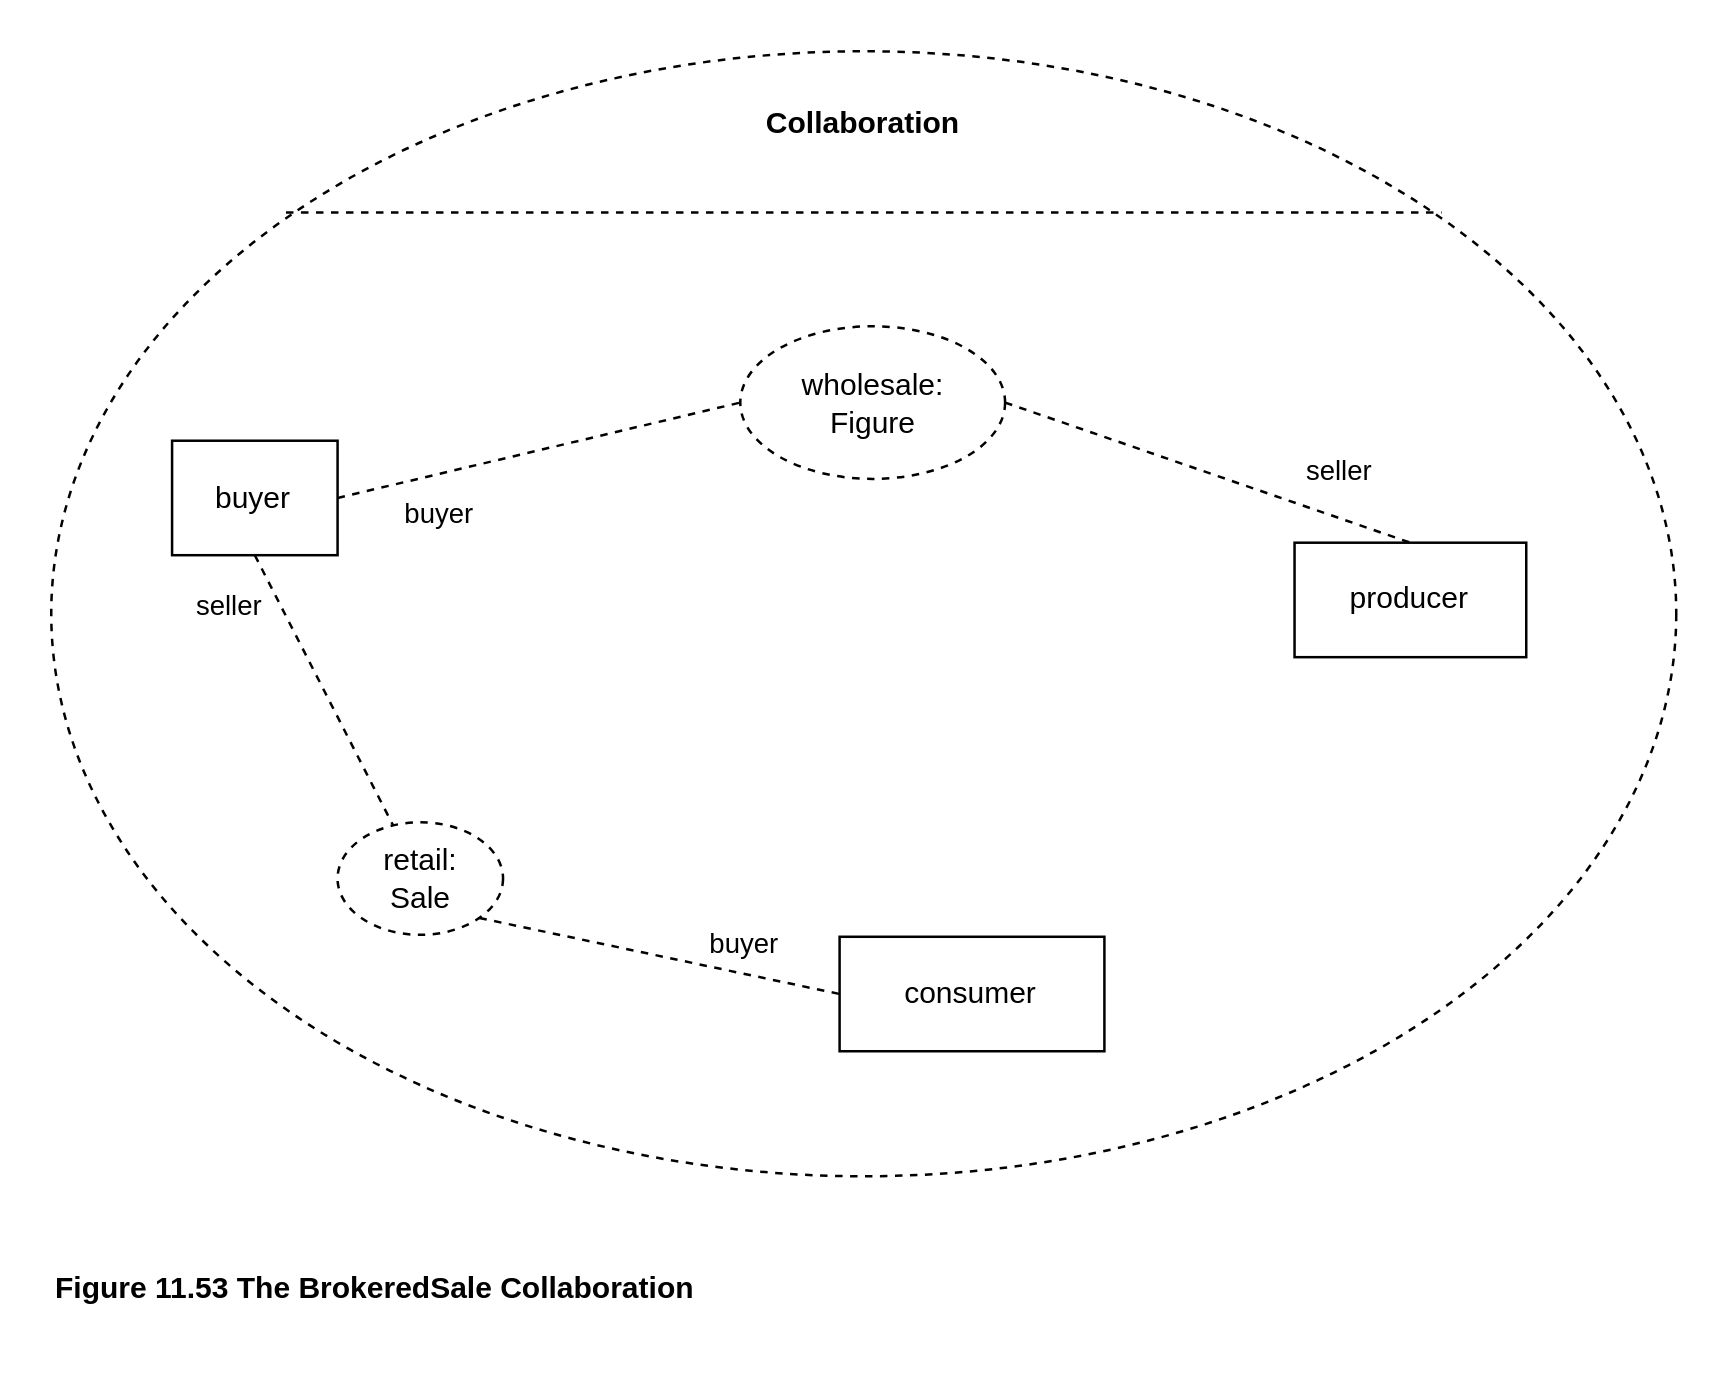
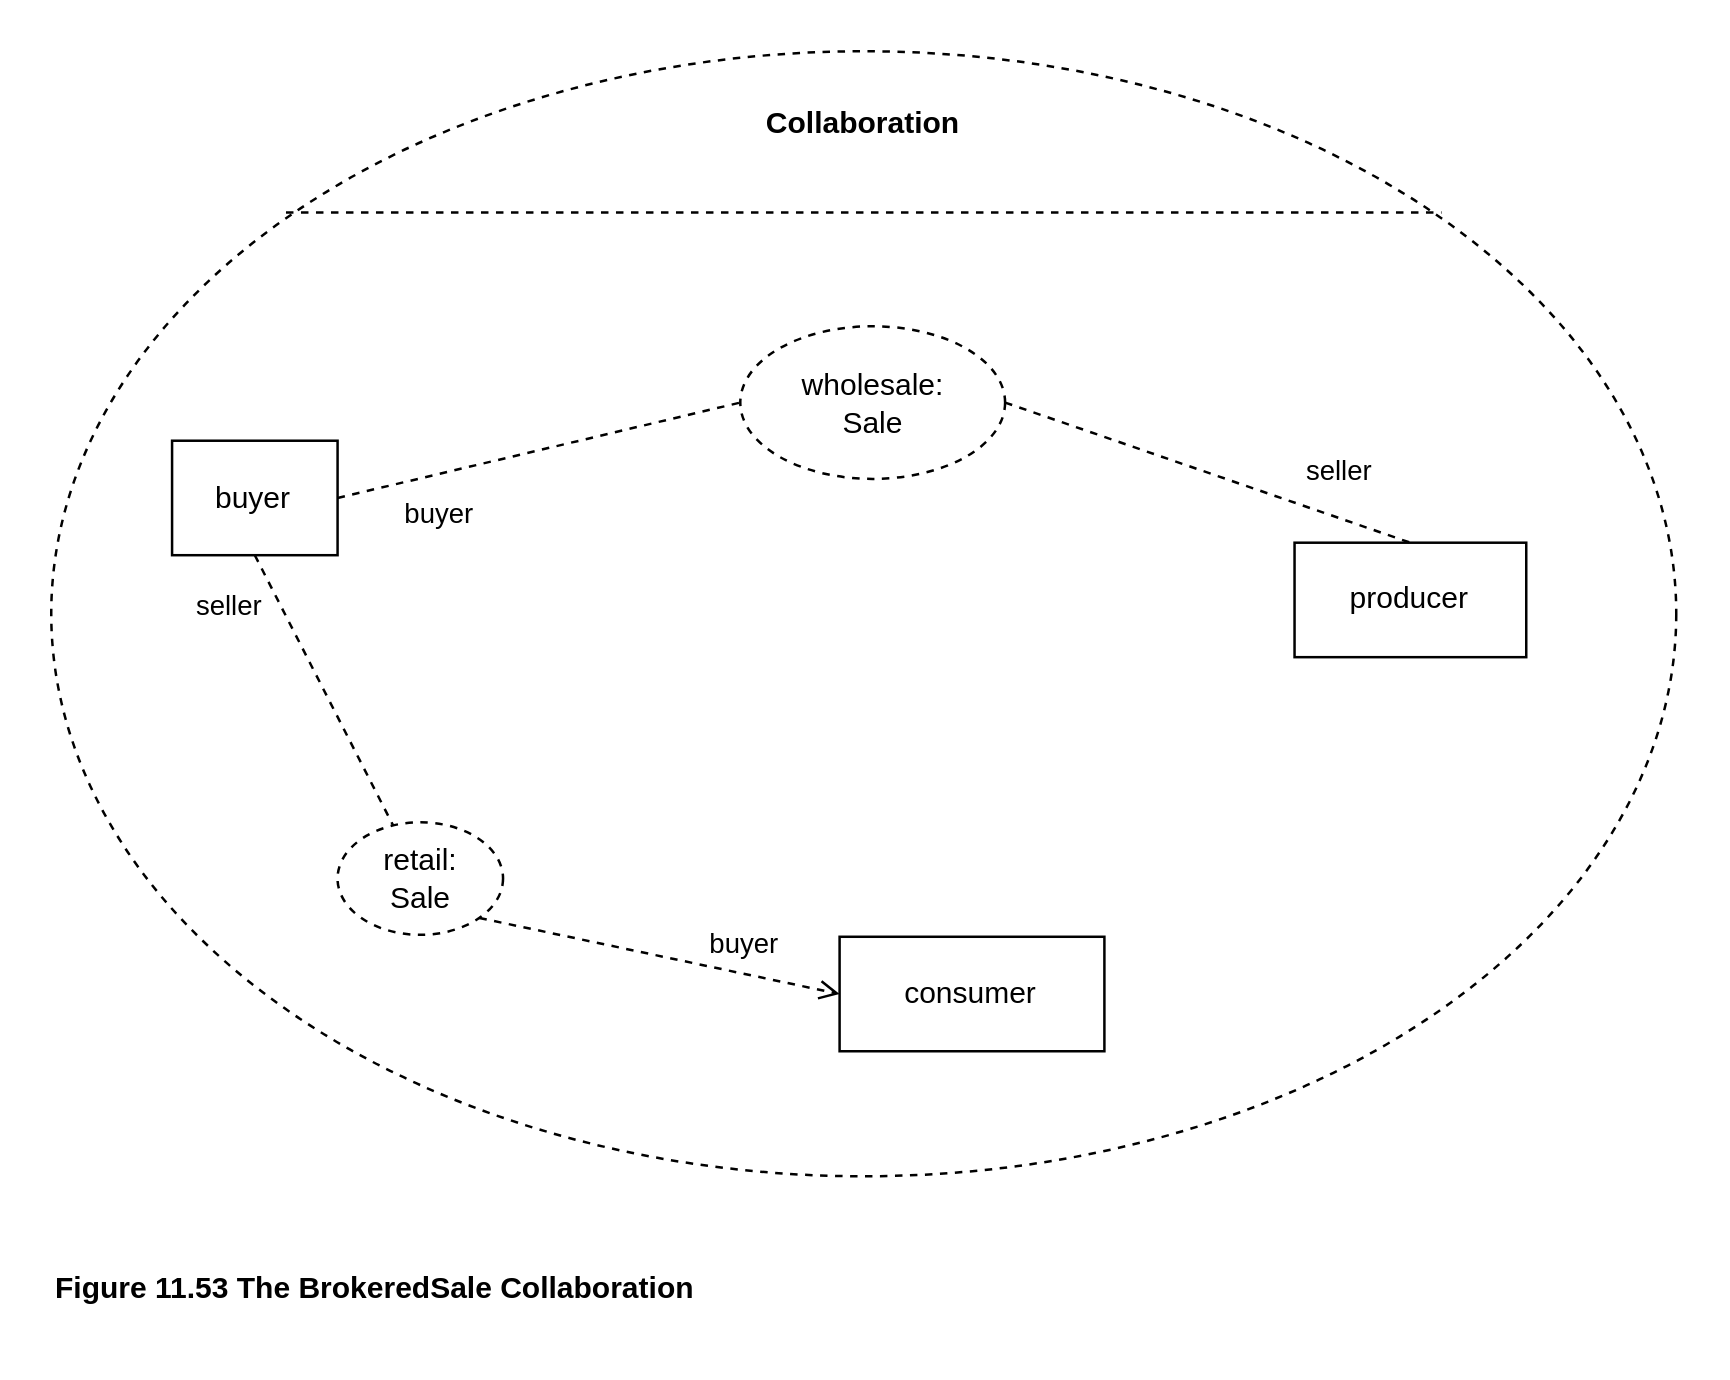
  <mxCell id="0" />
  <mxCell id="1" parent="0" />
  <mxCell id="2" value="" style="shape=ellipse;container=1;horizontal=1;horizontalStack=0;resizeParent=1;resizeParentMax=0;resizeLast=0;html=1;dashed=1;collapsible=0;" vertex="1" parent="1"><mxGeometry width="650" height="450" as="geometry" x="20" y="20" /></mxCell>
  <mxCell id="3" value="&lt;span&gt;Collaboration&lt;/span&gt;" style="html=1;strokeColor=none;fillColor=none;align=center;verticalAlign=middle;spacingLeft=4;spacingRight=4;rotatable=0;points=[[0,0.5],[1,0.5]];resizeWidth=1;whiteSpace=wrap;fontStyle=1" vertex="1" parent="2"><mxGeometry width="650.0" height="58.696" as="geometry" /></mxCell>
  <mxCell id="4" value="" style="line;strokeWidth=1;fillColor=none;rotatable=0;labelPosition=right;points=[];portConstraint=eastwest;dashed=1;resizeWidth=1;" vertex="1" parent="2"><mxGeometry x="93.889" y="56.696" width="462.222" height="15.652" as="geometry" /></mxCell>
  <mxCell id="5" value="" style="group" vertex="1" connectable="0" parent="2"><mxGeometry x="48.33" y="110" width="551.67" height="290" as="geometry" /></mxCell>
  <mxCell id="6" value="buyer" style="html=1;align=center;verticalAlign=middle;rotatable=0;whiteSpace=wrap;" vertex="1" parent="5"><mxGeometry y="45.789" width="66.2" height="45.789" as="geometry"><mxPoint as="offset" /></mxGeometry></mxCell>
  <mxCell id="7" value="retail:&lt;br&gt;Sale" style="ellipse;html=1;whiteSpace=wrap;dashed=1;" vertex="1" parent="5"><mxGeometry x="66.195" y="198.421" width="66.2" height="45" as="geometry" /></mxCell>
  <mxCell id="8" style="rounded=0;orthogonalLoop=1;jettySize=auto;html=1;exitX=0.5;exitY=1;exitDx=0;exitDy=0;endArrow=none;endFill=0;dashed=1;" edge="1" parent="5" source="6" target="7"><mxGeometry relative="1" as="geometry" /></mxCell>
  <mxCell id="9" value="seller" style="edgeLabel;html=1;align=center;verticalAlign=middle;resizable=0;points=[];" vertex="1" connectable="0" parent="8"><mxGeometry x="-0.471" y="-2" relative="1" as="geometry"><mxPoint x="-24" y="-9" as="offset" /></mxGeometry></mxCell>
- <mxCell id="10" value="wholesale:&lt;br&gt;Figure" style="ellipse;html=1;whiteSpace=wrap;dashed=1;spacing=3;" vertex="1" parent="5"><mxGeometry x="227.286" width="105.92" height="61.053" as="geometry" /></mxCell>
+ <mxCell id="10" value="wholesale:&lt;br&gt;Sale" style="ellipse;html=1;whiteSpace=wrap;dashed=1;spacing=3;" vertex="1" parent="5"><mxGeometry x="227.286" width="105.92" height="61.053" as="geometry" /></mxCell>
  <mxCell id="11" style="rounded=0;orthogonalLoop=1;jettySize=auto;html=1;exitX=1;exitY=0.5;exitDx=0;exitDy=0;entryX=0;entryY=0.5;entryDx=0;entryDy=0;endArrow=none;endFill=0;dashed=1;" edge="1" parent="5" source="6" target="10"><mxGeometry relative="1" as="geometry" /></mxCell>
  <mxCell id="12" value="buyer" style="edgeLabel;html=1;align=center;verticalAlign=middle;resizable=0;points=[];" vertex="1" connectable="0" parent="11"><mxGeometry x="-0.5" y="-1" relative="1" as="geometry"><mxPoint y="14" as="offset" /></mxGeometry></mxCell>
  <mxCell id="13" value="consumer" style="html=1;align=center;verticalAlign=middle;rotatable=0;whiteSpace=wrap;" vertex="1" parent="5"><mxGeometry x="267.011" y="244.211" width="105.92" height="45.789" as="geometry"><mxPoint as="offset" /></mxGeometry></mxCell>
- <mxCell id="14" style="rounded=0;orthogonalLoop=1;jettySize=auto;html=1;exitX=1;exitY=1;exitDx=0;exitDy=0;entryX=0;entryY=0.5;entryDx=0;entryDy=0;endArrow=none;endFill=0;dashed=1;" edge="1" parent="5" source="7" target="13"><mxGeometry relative="1" as="geometry" /></mxCell>
+ <mxCell id="14" style="rounded=0;orthogonalLoop=1;jettySize=auto;html=1;exitX=1;exitY=1;exitDx=0;exitDy=0;entryX=0;entryY=0.5;entryDx=0;entryDy=0;endArrow=open;endFill=0;dashed=1;" edge="1" parent="5" source="7" target="13"><mxGeometry relative="1" as="geometry" /></mxCell>
  <mxCell id="15" value="buyer" style="edgeLabel;html=1;align=center;verticalAlign=middle;resizable=0;points=[];" vertex="1" connectable="0" parent="14"><mxGeometry x="0.32" relative="1" as="geometry"><mxPoint x="10" y="-10" as="offset" /></mxGeometry></mxCell>
  <mxCell id="16" value="producer" style="html=1;align=center;verticalAlign=middle;rotatable=0;whiteSpace=wrap;" vertex="1" parent="5"><mxGeometry x="448.99" y="86.579" width="92.68" height="45.789" as="geometry"><mxPoint as="offset" /></mxGeometry></mxCell>
  <mxCell id="17" style="rounded=0;orthogonalLoop=1;jettySize=auto;html=1;exitX=1;exitY=0.5;exitDx=0;exitDy=0;entryX=0.5;entryY=0;entryDx=0;entryDy=0;endArrow=none;endFill=0;dashed=1;" edge="1" parent="5" source="10" target="16"><mxGeometry relative="1" as="geometry" /></mxCell>
  <mxCell id="18" value="seller" style="edgeLabel;html=1;align=center;verticalAlign=middle;resizable=0;points=[];" vertex="1" connectable="0" parent="17"><mxGeometry x="0.373" y="3" relative="1" as="geometry"><mxPoint x="20" y="-9" as="offset" /></mxGeometry></mxCell>
  <mxCell id="19" value="&lt;b&gt;Figure 11.53 The BrokeredSale Collaboration&lt;/b&gt;" style="text;html=1;align=left;verticalAlign=middle;resizable=0;points=[];autosize=1;strokeColor=none;fillColor=none;" vertex="1" parent="1"><mxGeometry y="500" width="280" height="30" as="geometry" x="20" /></mxCell>
